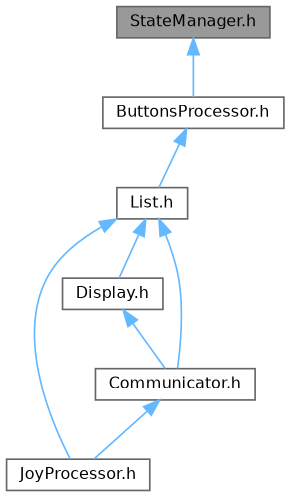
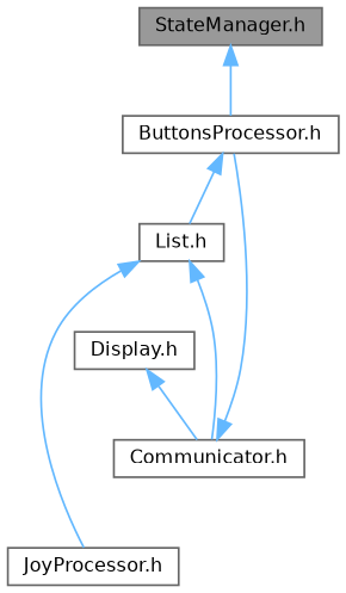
  digraph {
    node [color=grey40 fillcolor=white fontname=Helvetica fontsize=10 shape=box style=filled]
    edge [color=steelblue1 dir=back fontname=Helvetica fontsize=10 labelfontname=Helvetica labelfontsize=10 style=solid]
    n1 [color=gray40 fillcolor=grey60 fontcolor=black height=0.2 label="StateManager.h" width=0.4]
    n2 [height=0.2 label="ButtonsProcessor.h" width=0.4]
    n3 [height=0.2 label="List.h" width=0.4]
    n4 [height=0.2 label="Communicator.h" width=0.4]
    n5 [height=0.2 label="Display.h" width=0.4]
    n6 [height=0.2 label="JoyProcessor.h" width=0.4]
    n1 -> n2
    n2 -> n3
    n3 -> n4
-   n3 -> n5
    n3 -> n6
-   n4 -> n6
+   n4 -> n2
    n5 -> n4
  }
